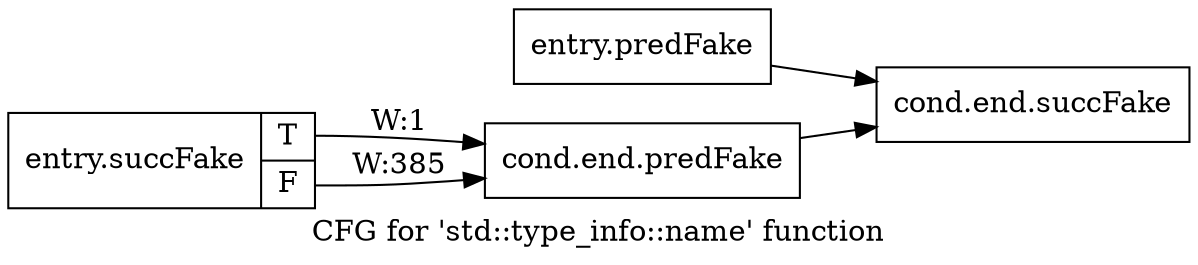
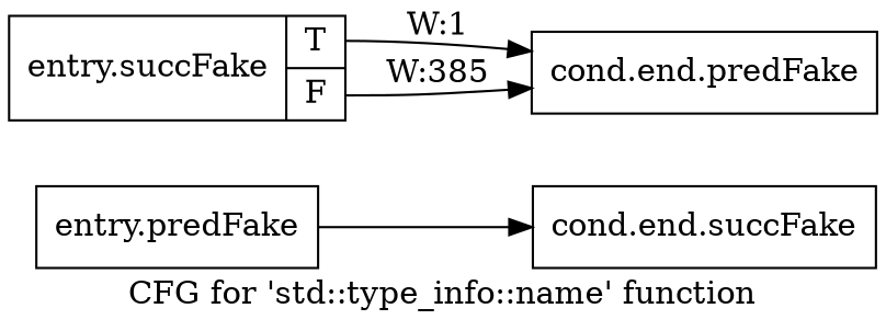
  digraph {
    label="CFG for 'std::type_info::name' function"
    rankdir=LR
    node [shape=record filename="/tools/Xilinx/Vitis_HLS/2022.1/tps/lnx64/gcc-8.3.0/lib/gcc/x86_64-pc-linux-gnu/8.3.0/../../../../include/c++/8.3.0/typeinfo" linenumber=100]
    edge [execusionnum=384 filename="/tools/Xilinx/Vitis_HLS/2022.1/tps/lnx64/gcc-8.3.0/lib/gcc/x86_64-pc-linux-gnu/8.3.0/../../../../include/c++/8.3.0/typeinfo"]
    n1 [label="{entry.predFake}" filename="" linenumber=""]
    n2 [label="{cond.end.succFake}"]
    n3 [label="{entry.succFake|{<s0>T|<s1>F}}"]
    n4 [label="{cond.end.predFake}"]
    n1 -> n2
    n3 -> n4 [execusionnum=0 label="W:1" tailport=s0]
    n3 -> n4 [label="W:385" tailport=s1]
-   n4 -> n2
  }
